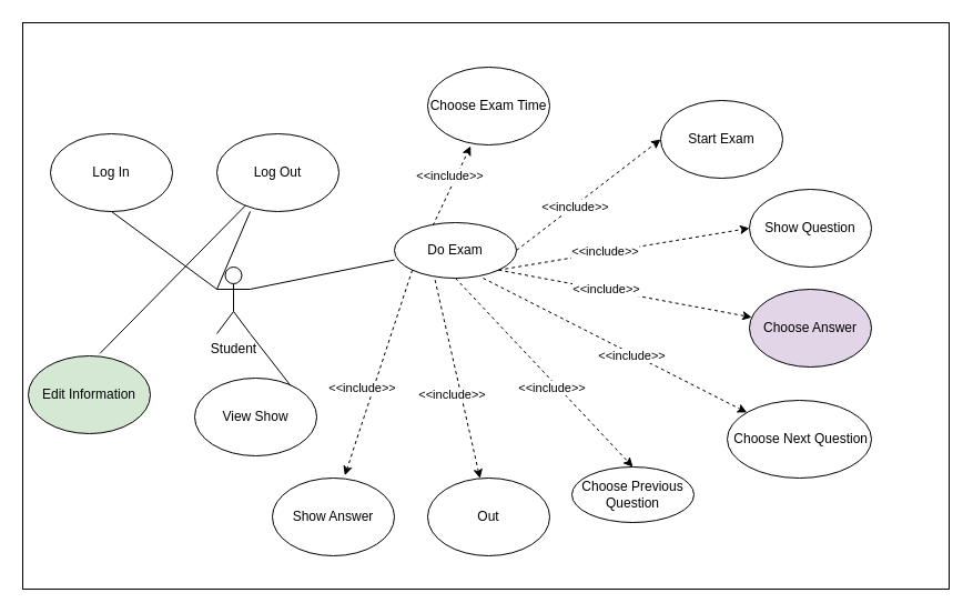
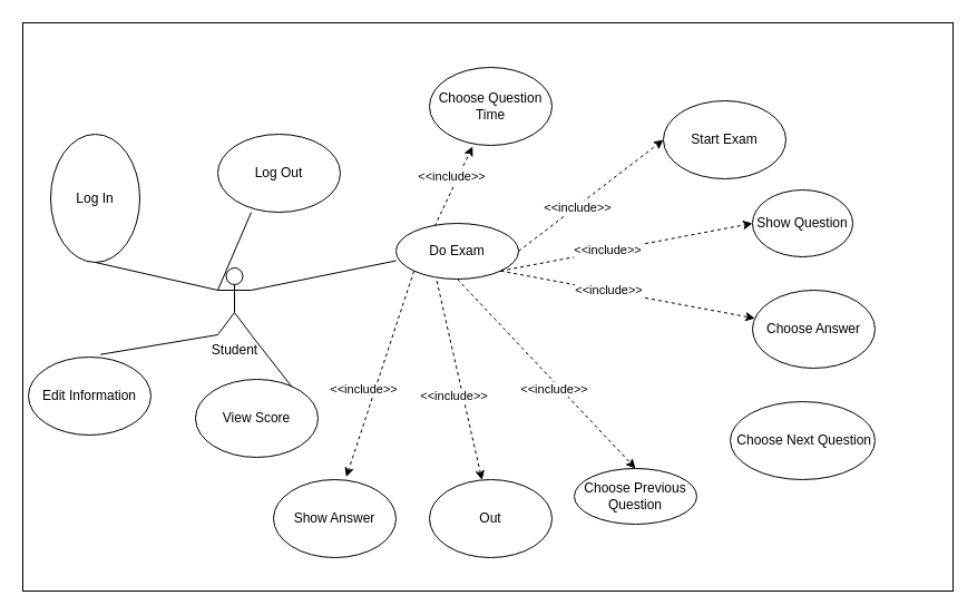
  <mxCell id="0" />
  <mxCell id="1" parent="0" />
  <mxCell id="2" value="" style="rounded=0;whiteSpace=wrap;html=1;" vertex="1" parent="1"><mxGeometry x="20" y="20" width="835" height="510" as="geometry" /></mxCell>
  <mxCell id="3" value="Student" style="shape=umlActor;verticalLabelPosition=bottom;verticalAlign=top;html=1;outlineConnect=0;" parent="1" vertex="1"><mxGeometry x="195" y="240" width="30" height="60" as="geometry" /></mxCell>
- <mxCell id="4" value="Log In" style="ellipse;whiteSpace=wrap;html=1;" parent="1" vertex="1"><mxGeometry x="45" y="120" width="110" height="70" as="geometry" /></mxCell>
+ <mxCell id="4" value="Log In" style="ellipse;whiteSpace=wrap;html=1;" parent="1" vertex="1"><mxGeometry x="45" y="120" width="80" height="115" as="geometry" /></mxCell>
  <mxCell id="5" value="Log Out" style="ellipse;whiteSpace=wrap;html=1;" parent="1" vertex="1"><mxGeometry x="195" y="120" width="110" height="70" as="geometry" /></mxCell>
  <mxCell id="6" value="" style="endArrow=none;html=1;exitX=0.5;exitY=1;exitDx=0;exitDy=0;entryX=0;entryY=0.333;entryDx=0;entryDy=0;entryPerimeter=0;" parent="1" source="4" target="3" edge="1"><mxGeometry width="50" height="50" relative="1" as="geometry"><mxPoint x="385" y="350" as="sourcePoint" /><mxPoint x="435" y="300" as="targetPoint" /></mxGeometry></mxCell>
  <mxCell id="7" value="" style="endArrow=none;html=1;exitX=0;exitY=0.333;exitDx=0;exitDy=0;exitPerimeter=0;entryX=0.273;entryY=1;entryDx=0;entryDy=0;entryPerimeter=0;" parent="1" source="3" target="5" edge="1"><mxGeometry width="50" height="50" relative="1" as="geometry"><mxPoint x="385" y="350" as="sourcePoint" /><mxPoint x="435" y="300" as="targetPoint" /></mxGeometry></mxCell>
  <mxCell id="8" value="Do Exam" style="ellipse;whiteSpace=wrap;html=1;" parent="1" vertex="1"><mxGeometry x="355" y="200" width="110" height="50" as="geometry" /></mxCell>
- <mxCell id="9" value="Choose Exam Time" style="ellipse;whiteSpace=wrap;html=1;" parent="1" vertex="1"><mxGeometry x="385" y="60" width="110" height="70" as="geometry" /></mxCell>
+ <mxCell id="9" value="Choose Question Time" style="ellipse;whiteSpace=wrap;html=1;" parent="1" vertex="1"><mxGeometry x="385" y="60" width="110" height="70" as="geometry" /></mxCell>
  <mxCell id="10" value="Start Exam" style="ellipse;whiteSpace=wrap;html=1;" parent="1" vertex="1"><mxGeometry x="595" y="90" width="110" height="70" as="geometry" /></mxCell>
- <mxCell id="11" value="Show Question" style="ellipse;whiteSpace=wrap;html=1;" parent="1" vertex="1"><mxGeometry x="675" y="170" width="110" height="70" as="geometry" /></mxCell>
+ <mxCell id="11" value="Show Question" style="ellipse;whiteSpace=wrap;html=1;" parent="1" vertex="1"><mxGeometry x="675" y="170" width="90" height="60" as="geometry" /></mxCell>
  <mxCell id="12" value="" style="endArrow=classic;dashed=1;html=1;exitX=0.315;exitY=0.052;exitDx=0;exitDy=0;exitPerimeter=0;entryX=0.352;entryY=1.014;entryDx=0;entryDy=0;entryPerimeter=0;endFill=1;" parent="1" source="8" target="9" edge="1"><mxGeometry width="50" height="50" relative="1" as="geometry"><mxPoint x="415" y="130" as="sourcePoint" /><mxPoint x="465" y="80" as="targetPoint" /></mxGeometry></mxCell>
  <mxCell id="13" value="&amp;lt;&amp;lt;include&amp;gt;&amp;gt;" style="edgeLabel;html=1;align=center;verticalAlign=middle;resizable=0;points=[];" parent="12" vertex="1" connectable="0"><mxGeometry x="0.193" y="-2" relative="1" as="geometry"><mxPoint x="-7.52" y="-3.98" as="offset" /></mxGeometry></mxCell>
  <mxCell id="14" value="" style="endArrow=classic;dashed=1;html=1;exitX=1;exitY=0.5;exitDx=0;exitDy=0;entryX=0;entryY=0.5;entryDx=0;entryDy=0;endFill=1;" parent="1" source="8" target="10" edge="1"><mxGeometry width="50" height="50" relative="1" as="geometry"><mxPoint x="465" y="199.32" as="sourcePoint" /><mxPoint x="570.96" y="170" as="targetPoint" /></mxGeometry></mxCell>
  <mxCell id="15" value="&amp;lt;&amp;lt;include&amp;gt;&amp;gt;" style="edgeLabel;html=1;align=center;verticalAlign=middle;resizable=0;points=[];" parent="14" vertex="1" connectable="0"><mxGeometry x="-0.201" y="-1" relative="1" as="geometry"><mxPoint as="offset" /></mxGeometry></mxCell>
  <mxCell id="16" value="" style="endArrow=classic;dashed=1;html=1;exitX=1;exitY=1;exitDx=0;exitDy=0;entryX=0;entryY=0.5;entryDx=0;entryDy=0;endFill=1;" parent="1" source="8" target="11" edge="1"><mxGeometry width="50" height="50" relative="1" as="geometry"><mxPoint x="465" y="239.32" as="sourcePoint" /><mxPoint x="570.96" y="210" as="targetPoint" /></mxGeometry></mxCell>
  <mxCell id="17" value="&amp;lt;&amp;lt;include&amp;gt;&amp;gt;" style="edgeLabel;html=1;align=center;verticalAlign=middle;resizable=0;points=[];" parent="16" vertex="1" connectable="0"><mxGeometry x="-0.157" y="1" relative="1" as="geometry"><mxPoint as="offset" /></mxGeometry></mxCell>
  <mxCell id="18" value="" style="endArrow=none;html=1;entryX=0;entryY=0.671;entryDx=0;entryDy=0;entryPerimeter=0;exitX=1;exitY=0.333;exitDx=0;exitDy=0;exitPerimeter=0;" parent="1" source="3" target="8" edge="1"><mxGeometry width="50" height="50" relative="1" as="geometry"><mxPoint x="265" y="280" as="sourcePoint" /><mxPoint x="235.03" y="200" as="targetPoint" /></mxGeometry></mxCell>
  <mxCell id="19" value="&amp;nbsp;Choose Next Question" style="ellipse;whiteSpace=wrap;html=1;" parent="1" vertex="1"><mxGeometry x="655" y="360" width="130" height="70" as="geometry" /></mxCell>
  <mxCell id="20" value="Choose Previous Question" style="ellipse;whiteSpace=wrap;html=1;" parent="1" vertex="1"><mxGeometry x="515" y="420" width="110" height="50" as="geometry" /></mxCell>
  <mxCell id="21" value="Out" style="ellipse;whiteSpace=wrap;html=1;" parent="1" vertex="1"><mxGeometry x="385" y="430" width="110" height="70" as="geometry" /></mxCell>
  <mxCell id="22" value="" style="endArrow=classic;dashed=1;html=1;exitX=0.333;exitY=1.033;exitDx=0;exitDy=0;endFill=1;exitPerimeter=0;" parent="1" source="8" target="21" edge="1"><mxGeometry width="50" height="50" relative="1" as="geometry"><mxPoint x="351.67" y="388.32" as="sourcePoint" /><mxPoint x="534.34" y="140.33" as="targetPoint" /></mxGeometry></mxCell>
  <mxCell id="23" value="&amp;lt;&amp;lt;include&amp;gt;&amp;gt;" style="edgeLabel;html=1;align=center;verticalAlign=middle;resizable=0;points=[];" parent="22" vertex="1" connectable="0"><mxGeometry x="0.193" y="-2" relative="1" as="geometry"><mxPoint x="-7.52" y="-3.98" as="offset" /></mxGeometry></mxCell>
  <mxCell id="24" value="" style="endArrow=classic;dashed=1;html=1;exitX=0.5;exitY=1;exitDx=0;exitDy=0;entryX=0.5;entryY=0;entryDx=0;entryDy=0;endFill=1;" parent="1" source="8" target="20" edge="1"><mxGeometry width="50" height="50" relative="1" as="geometry"><mxPoint x="364.98" y="390.98" as="sourcePoint" /><mxPoint x="204.32" y="432.31" as="targetPoint" /></mxGeometry></mxCell>
  <mxCell id="25" value="&amp;lt;&amp;lt;include&amp;gt;&amp;gt;" style="edgeLabel;html=1;align=center;verticalAlign=middle;resizable=0;points=[];" parent="24" vertex="1" connectable="0"><mxGeometry x="0.193" y="-2" relative="1" as="geometry"><mxPoint x="-7.52" y="-3.98" as="offset" /></mxGeometry></mxCell>
- <mxCell id="26" value="" style="endArrow=classic;dashed=1;html=1;exitX=0.727;exitY=1;exitDx=0;exitDy=0;endFill=1;exitPerimeter=0;" parent="1" source="8" target="19" edge="1"><mxGeometry width="50" height="50" relative="1" as="geometry"><mxPoint x="416.35" y="385.66" as="sourcePoint" /><mxPoint x="330" y="440" as="targetPoint" /></mxGeometry></mxCell>
- <mxCell id="27" value="&amp;lt;&amp;lt;include&amp;gt;&amp;gt;" style="edgeLabel;html=1;align=center;verticalAlign=middle;resizable=0;points=[];" parent="26" vertex="1" connectable="0"><mxGeometry x="0.193" y="-2" relative="1" as="geometry"><mxPoint x="-7.52" y="-3.98" as="offset" /></mxGeometry></mxCell>
  <mxCell id="28" value="Show Answer" style="ellipse;whiteSpace=wrap;html=1;" parent="1" vertex="1"><mxGeometry x="245" y="430" width="110" height="70" as="geometry" /></mxCell>
- <mxCell id="29" value="View Show" style="ellipse;whiteSpace=wrap;html=1;" parent="1" vertex="1"><mxGeometry x="175" y="340" width="110" height="70" as="geometry" /></mxCell>
- <mxCell id="30" value="Edit Information" style="ellipse;whiteSpace=wrap;html=1;fillColor=#d5e8d4;" parent="1" vertex="1"><mxGeometry x="25" y="320" width="110" height="70" as="geometry" /></mxCell>
- <mxCell id="31" value="" style="endArrow=none;html=1;exitX=0.588;exitY=-0.033;exitDx=0;exitDy=0;exitPerimeter=0;" parent="1" source="30" target="5" edge="1"><mxGeometry width="50" height="50" relative="1" as="geometry"><mxPoint x="110" y="200" as="sourcePoint" /><mxPoint x="205" y="270" as="targetPoint" /></mxGeometry></mxCell>
+ <mxCell id="29" value="View Score" style="ellipse;whiteSpace=wrap;html=1;" parent="1" vertex="1"><mxGeometry x="175" y="340" width="110" height="70" as="geometry" /></mxCell>
+ <mxCell id="30" value="Edit Information" style="ellipse;whiteSpace=wrap;html=1;" parent="1" vertex="1"><mxGeometry x="25" y="320" width="110" height="70" as="geometry" /></mxCell>
+ <mxCell id="31" value="" style="endArrow=none;html=1;exitX=0.588;exitY=-0.033;exitDx=0;exitDy=0;entryX=0;entryY=1;entryDx=0;entryDy=0;entryPerimeter=0;exitPerimeter=0;" parent="1" source="30" target="3" edge="1"><mxGeometry width="50" height="50" relative="1" as="geometry"><mxPoint x="110" y="200" as="sourcePoint" /><mxPoint x="205" y="270" as="targetPoint" /></mxGeometry></mxCell>
  <mxCell id="32" value="" style="endArrow=none;html=1;exitX=0.788;exitY=0.1;exitDx=0;exitDy=0;entryX=1;entryY=1;entryDx=0;entryDy=0;entryPerimeter=0;exitPerimeter=0;" parent="1" source="29" target="3" edge="1"><mxGeometry width="50" height="50" relative="1" as="geometry"><mxPoint x="99.68" y="327.69" as="sourcePoint" /><mxPoint x="205" y="310" as="targetPoint" /></mxGeometry></mxCell>
- <mxCell id="33" value="Choose Answer" style="ellipse;whiteSpace=wrap;html=1;fillColor=#e1d5e7;" parent="1" vertex="1"><mxGeometry x="675" y="260" width="110" height="70" as="geometry" /></mxCell>
+ <mxCell id="33" value="Choose Answer" style="ellipse;whiteSpace=wrap;html=1;" parent="1" vertex="1"><mxGeometry x="675" y="260" width="110" height="70" as="geometry" /></mxCell>
  <mxCell id="34" value="" style="endArrow=classic;dashed=1;html=1;exitX=1;exitY=1;exitDx=0;exitDy=0;endFill=1;" parent="1" source="8" target="33" edge="1"><mxGeometry width="50" height="50" relative="1" as="geometry"><mxPoint x="458.891" y="269.749" as="sourcePoint" /><mxPoint x="685" y="215" as="targetPoint" /></mxGeometry></mxCell>
  <mxCell id="35" value="&amp;lt;&amp;lt;include&amp;gt;&amp;gt;" style="edgeLabel;html=1;align=center;verticalAlign=middle;resizable=0;points=[];" parent="34" vertex="1" connectable="0"><mxGeometry x="-0.157" y="1" relative="1" as="geometry"><mxPoint as="offset" /></mxGeometry></mxCell>
  <mxCell id="36" value="" style="endArrow=classic;dashed=1;html=1;exitX=0;exitY=1;exitDx=0;exitDy=0;endFill=1;entryX=0.594;entryY=-0.033;entryDx=0;entryDy=0;entryPerimeter=0;" parent="1" source="8" target="28" edge="1"><mxGeometry width="50" height="50" relative="1" as="geometry"><mxPoint x="401.63" y="282.31" as="sourcePoint" /><mxPoint x="441.359" y="440.435" as="targetPoint" /></mxGeometry></mxCell>
  <mxCell id="37" value="&amp;lt;&amp;lt;include&amp;gt;&amp;gt;" style="edgeLabel;html=1;align=center;verticalAlign=middle;resizable=0;points=[];" parent="36" vertex="1" connectable="0"><mxGeometry x="0.193" y="-2" relative="1" as="geometry"><mxPoint x="-7.52" y="-3.98" as="offset" /></mxGeometry></mxCell>
